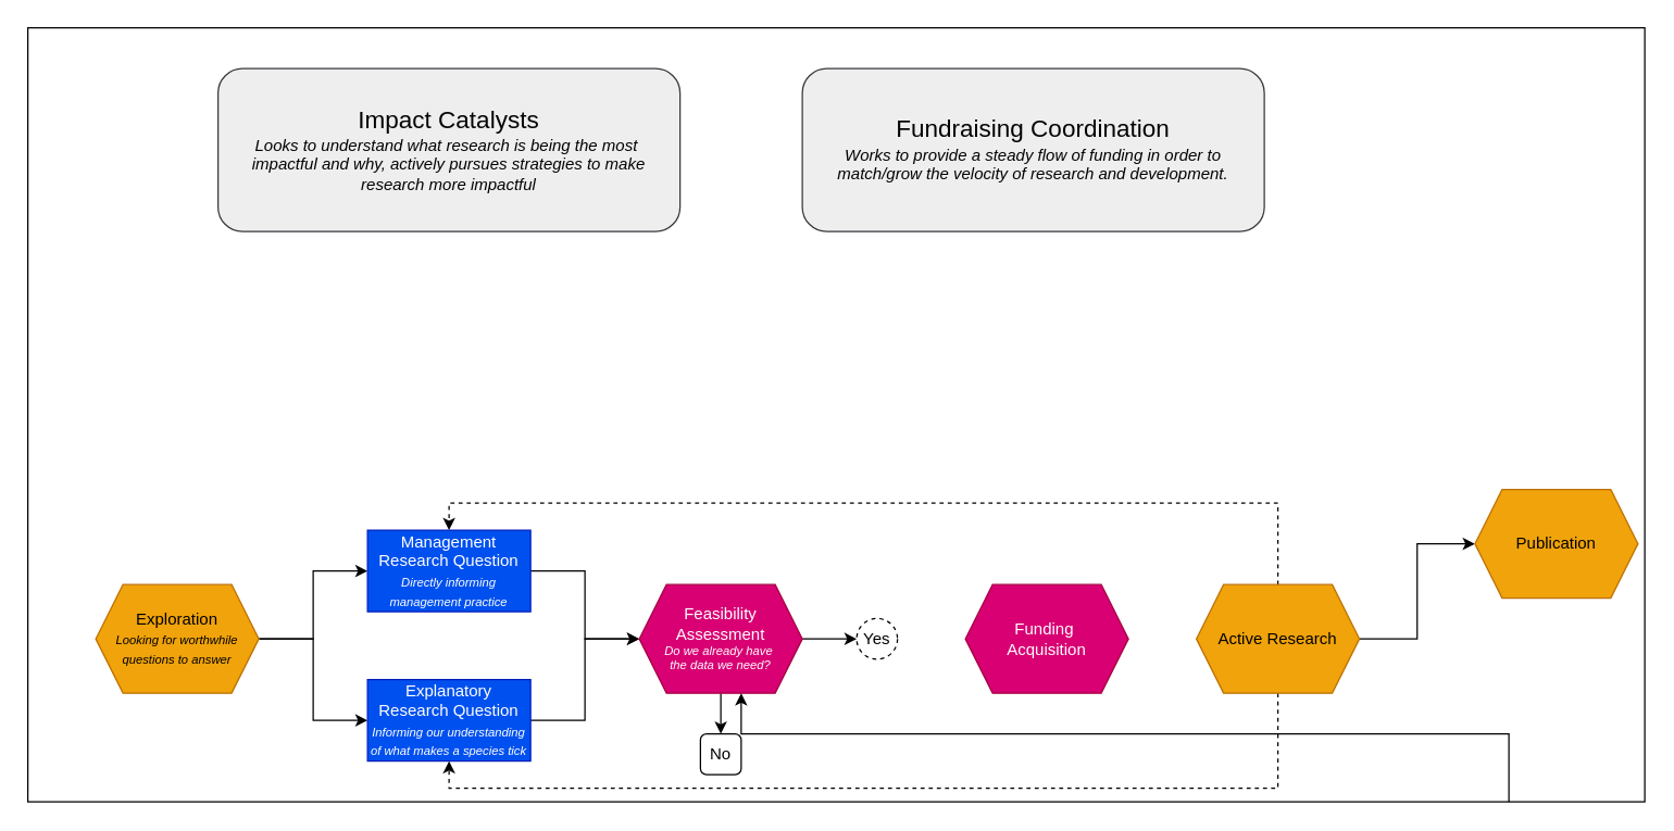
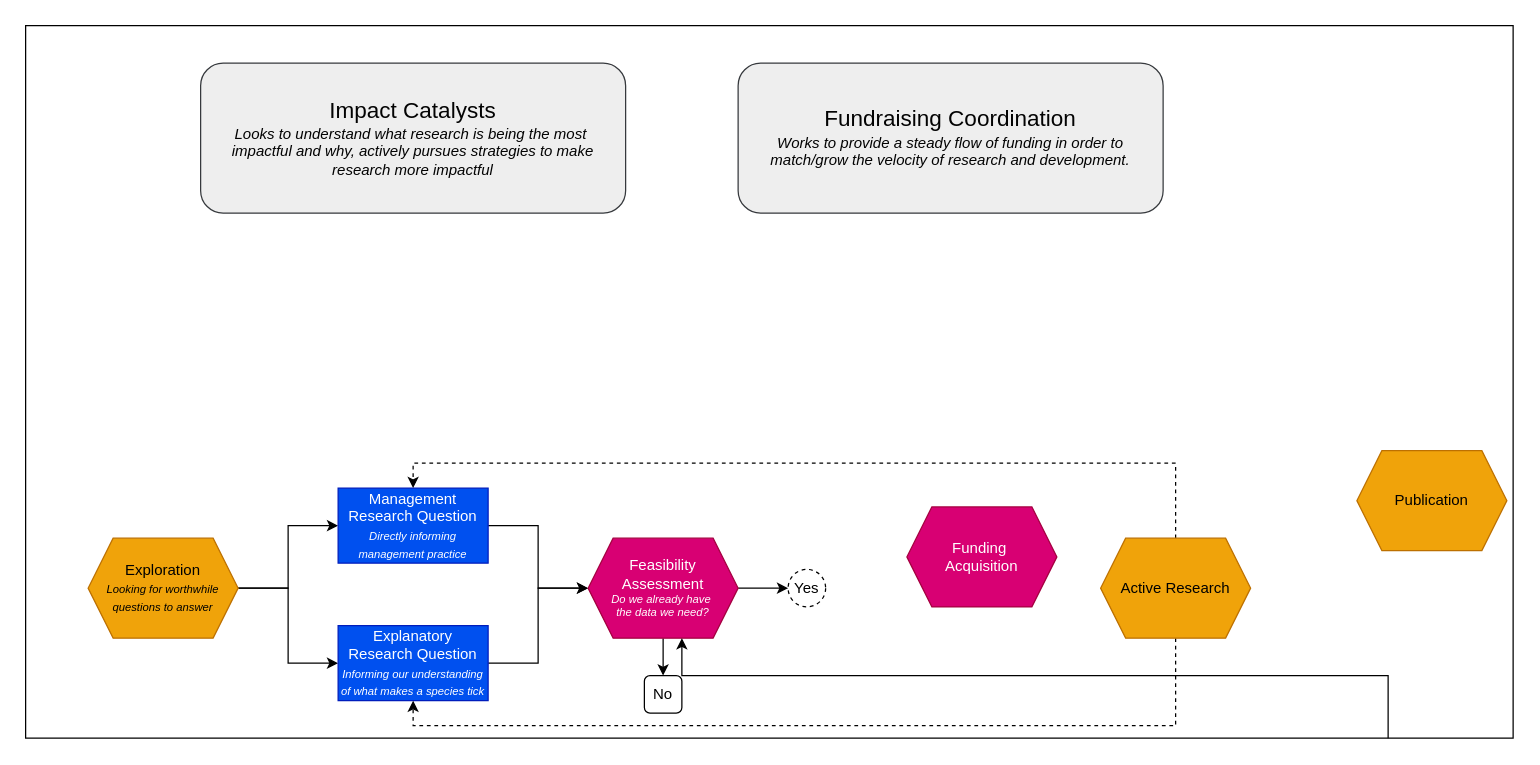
  <mxCell id="0" />
  <mxCell id="1" parent="0" />
  <mxCell id="2" value="" style="rounded=0;whiteSpace=wrap;html=1;" parent="1" vertex="1"><mxGeometry x="20" y="20" width="1190" height="570" as="geometry" /></mxCell>
  <mxCell id="3" style="edgeStyle=orthogonalEdgeStyle;rounded=0;orthogonalLoop=1;jettySize=auto;html=1;exitX=1;exitY=0.5;exitDx=0;exitDy=0;entryX=0;entryY=0.5;entryDx=0;entryDy=0;" parent="1" source="5" target="7" edge="1"><mxGeometry relative="1" as="geometry" /></mxCell>
  <mxCell id="4" style="edgeStyle=orthogonalEdgeStyle;rounded=0;orthogonalLoop=1;jettySize=auto;html=1;exitX=1;exitY=0.5;exitDx=0;exitDy=0;entryX=0;entryY=0.5;entryDx=0;entryDy=0;" parent="1" source="5" target="9" edge="1"><mxGeometry relative="1" as="geometry" /></mxCell>
  <mxCell id="5" value="Exploration&lt;div&gt;&lt;i&gt;&lt;font style=&quot;font-size: 9px;&quot;&gt;Looking for worthwhile questions to answer&lt;/font&gt;&lt;/i&gt;&lt;/div&gt;" style="shape=hexagon;perimeter=hexagonPerimeter2;whiteSpace=wrap;html=1;fixedSize=1;fillColor=#f0a30a;fontColor=#000000;strokeColor=#BD7000;" parent="1" vertex="1"><mxGeometry x="70" y="430" width="120" height="80" as="geometry" /></mxCell>
  <mxCell id="6" style="edgeStyle=orthogonalEdgeStyle;rounded=0;orthogonalLoop=1;jettySize=auto;html=1;exitX=1;exitY=0.5;exitDx=0;exitDy=0;entryX=0;entryY=0.5;entryDx=0;entryDy=0;" parent="1" source="7" target="12" edge="1"><mxGeometry relative="1" as="geometry" /></mxCell>
  <mxCell id="7" value="Management Research Question&lt;div&gt;&lt;font style=&quot;font-size: 9px;&quot;&gt;&lt;i&gt;Directly informing management practice&lt;/i&gt;&lt;/font&gt;&lt;/div&gt;" style="rounded=0;whiteSpace=wrap;html=1;fillColor=#0050ef;fontColor=#ffffff;strokeColor=#001DBC;" parent="1" vertex="1"><mxGeometry x="270" y="390" width="120" height="60" as="geometry" /></mxCell>
  <mxCell id="8" style="edgeStyle=orthogonalEdgeStyle;rounded=0;orthogonalLoop=1;jettySize=auto;html=1;exitX=1;exitY=0.5;exitDx=0;exitDy=0;entryX=0;entryY=0.5;entryDx=0;entryDy=0;" parent="1" source="9" target="12" edge="1"><mxGeometry relative="1" as="geometry" /></mxCell>
  <mxCell id="9" value="Explanatory Research Question&lt;div&gt;&lt;font style=&quot;font-size: 9px;&quot;&gt;&lt;i&gt;Informing our understanding of what makes a species tick&lt;/i&gt;&lt;/font&gt;&lt;/div&gt;" style="rounded=0;whiteSpace=wrap;html=1;fillColor=#0050ef;fontColor=#ffffff;strokeColor=#001DBC;" parent="1" vertex="1"><mxGeometry x="270" y="500" width="120" height="60" as="geometry" /></mxCell>
  <mxCell id="10" style="edgeStyle=orthogonalEdgeStyle;rounded=0;orthogonalLoop=1;jettySize=auto;html=1;exitX=1;exitY=0.5;exitDx=0;exitDy=0;entryX=0;entryY=0.5;entryDx=0;entryDy=0;" parent="1" source="12" target="14" edge="1"><mxGeometry relative="1" as="geometry" /></mxCell>
  <mxCell id="11" style="edgeStyle=orthogonalEdgeStyle;rounded=0;orthogonalLoop=1;jettySize=auto;html=1;exitX=0.5;exitY=1;exitDx=0;exitDy=0;entryX=0.5;entryY=0;entryDx=0;entryDy=0;" parent="1" source="12" target="13" edge="1"><mxGeometry relative="1" as="geometry" /></mxCell>
  <mxCell id="12" value="Feasibility Assessment&lt;div style=&quot;font-size: 9px;&quot;&gt;&lt;i&gt;Do we already have&amp;nbsp;&lt;/i&gt;&lt;/div&gt;&lt;div style=&quot;font-size: 9px;&quot;&gt;&lt;i&gt;the data we need?&lt;/i&gt;&lt;/div&gt;" style="shape=hexagon;perimeter=hexagonPerimeter2;whiteSpace=wrap;html=1;fixedSize=1;fillColor=#d80073;fontColor=#ffffff;strokeColor=#A50040;" parent="1" vertex="1"><mxGeometry x="470" y="430" width="120" height="80" as="geometry" /></mxCell>
  <mxCell id="13" value="No" style="whiteSpace=wrap;html=1;aspect=fixed;rounded=1;" parent="1" vertex="1"><mxGeometry x="515" y="540" width="30" height="30" as="geometry" /></mxCell>
  <mxCell id="14" value="Yes" style="ellipse;whiteSpace=wrap;html=1;aspect=fixed;dashed=1;" parent="1" vertex="1"><mxGeometry x="630" y="455" width="30" height="30" as="geometry" /></mxCell>
- <mxCell id="15" value="Funding&amp;nbsp;&lt;div&gt;Acquisition&lt;/div&gt;" style="shape=hexagon;perimeter=hexagonPerimeter2;whiteSpace=wrap;html=1;fixedSize=1;fillColor=#d80073;fontColor=#ffffff;strokeColor=#A50040;" parent="1" vertex="1"><mxGeometry x="710" y="430" width="120" height="80" as="geometry" /></mxCell>
- <mxCell id="16" style="edgeStyle=orthogonalEdgeStyle;rounded=0;orthogonalLoop=1;jettySize=auto;html=1;exitX=1;exitY=0.5;exitDx=0;exitDy=0;entryX=0;entryY=0.5;entryDx=0;entryDy=0;" parent="1" source="19" target="21" edge="1"><mxGeometry relative="1" as="geometry" /></mxCell>
+ <mxCell id="15" value="Funding&amp;nbsp;&lt;div&gt;Acquisition&lt;/div&gt;" style="shape=hexagon;perimeter=hexagonPerimeter2;whiteSpace=wrap;html=1;fixedSize=1;fillColor=#d80073;fontColor=#ffffff;strokeColor=#A50040;" parent="1" vertex="1"><mxGeometry x="725" y="405" width="120" height="80" as="geometry" /></mxCell>
  <mxCell id="17" style="edgeStyle=orthogonalEdgeStyle;rounded=0;orthogonalLoop=1;jettySize=auto;html=1;exitX=0.5;exitY=0;exitDx=0;exitDy=0;entryX=0.5;entryY=0;entryDx=0;entryDy=0;dashed=1;" parent="1" source="19" target="7" edge="1"><mxGeometry relative="1" as="geometry" /></mxCell>
  <mxCell id="18" style="edgeStyle=orthogonalEdgeStyle;rounded=0;orthogonalLoop=1;jettySize=auto;html=1;exitX=0.5;exitY=1;exitDx=0;exitDy=0;entryX=0.5;entryY=1;entryDx=0;entryDy=0;dashed=1;" parent="1" source="19" target="9" edge="1"><mxGeometry relative="1" as="geometry" /></mxCell>
  <mxCell id="19" value="Active Research" style="shape=hexagon;perimeter=hexagonPerimeter2;whiteSpace=wrap;html=1;fixedSize=1;fillColor=#f0a30a;fontColor=#000000;strokeColor=#BD7000;" parent="1" vertex="1"><mxGeometry x="880" y="430" width="120" height="80" as="geometry" /></mxCell>
  <mxCell id="20" style="edgeStyle=orthogonalEdgeStyle;rounded=0;orthogonalLoop=1;jettySize=auto;html=1;entryX=0.625;entryY=1;entryDx=0;entryDy=0;" parent="1" target="12" edge="1"><mxGeometry relative="1" as="geometry"><Array as="points"><mxPoint x="1110" y="540" /><mxPoint x="545" y="540" /></Array><mxPoint x="1110" y="590" as="sourcePoint" /></mxGeometry></mxCell>
  <mxCell id="21" value="Publication" style="shape=hexagon;perimeter=hexagonPerimeter2;whiteSpace=wrap;html=1;fixedSize=1;fillColor=#f0a30a;fontColor=#000000;strokeColor=#BD7000;" parent="1" vertex="1"><mxGeometry x="1085" y="360" width="120" height="80" as="geometry" /></mxCell>
  <mxCell id="22" value="&lt;font style=&quot;font-size: 18px;&quot;&gt;Impact Catalysts&lt;/font&gt;&lt;div style=&quot;&quot;&gt;&lt;font style=&quot;font-size: 12px;&quot;&gt;&lt;i&gt;Looks to understand what research is being the most&amp;nbsp;&lt;/i&gt;&lt;/font&gt;&lt;/div&gt;&lt;div style=&quot;&quot;&gt;&lt;font style=&quot;font-size: 12px;&quot;&gt;&lt;i&gt;impactful and why, actively pursues strategies to make research more impactful&lt;/i&gt;&lt;/font&gt;&lt;/div&gt;" style="rounded=1;whiteSpace=wrap;html=1;fillColor=#eeeeee;strokeColor=#36393d;fontColor=#030303;" vertex="1" parent="1"><mxGeometry x="160" y="50" width="340" height="120" as="geometry" /></mxCell>
  <mxCell id="23" value="&lt;span style=&quot;font-size: 18px;&quot;&gt;Fundraising Coordination&lt;/span&gt;&lt;br&gt;&lt;div style=&quot;&quot;&gt;&lt;i&gt;Works to provide a steady flow of funding in order to match/grow the velocity of research and development.&lt;/i&gt;&lt;/div&gt;" style="rounded=1;whiteSpace=wrap;html=1;fillColor=#eeeeee;strokeColor=#36393d;fontColor=#030303;" vertex="1" parent="1"><mxGeometry x="590" y="50" width="340" height="120" as="geometry" /></mxCell>
